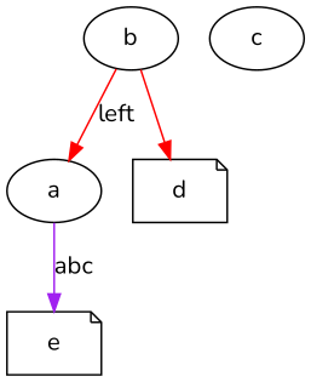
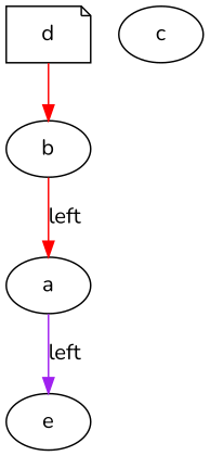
  digraph {
    fontname=Nunito
    node [fontname=Nunito shape=ellipse]
    edge [color=red fontname=Nunito]
-   e [shape=note]
+   e
    a
    b
    d [shape=note]
    c
-   a -> e [color=purple label=abc]
+   a -> e [color=purple label=left]
    b -> a [label=left]
-   b -> d
+   d -> b
  }
